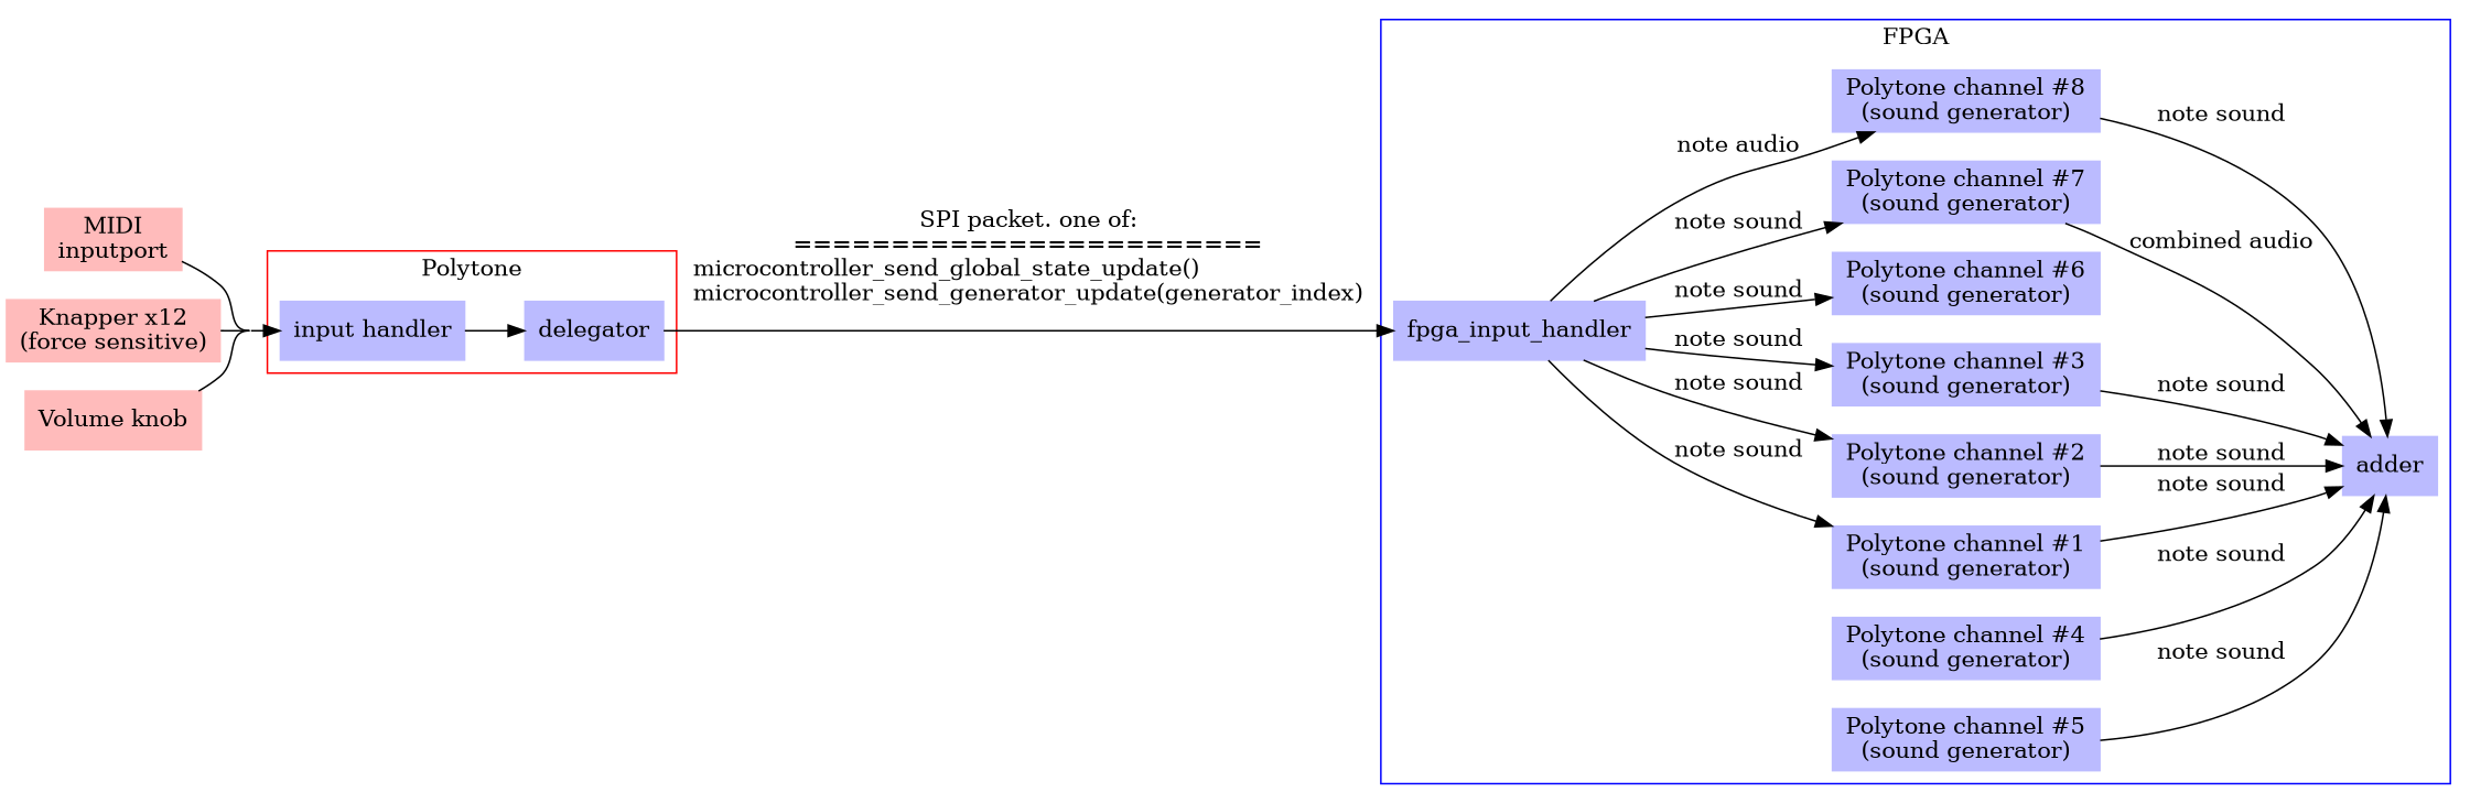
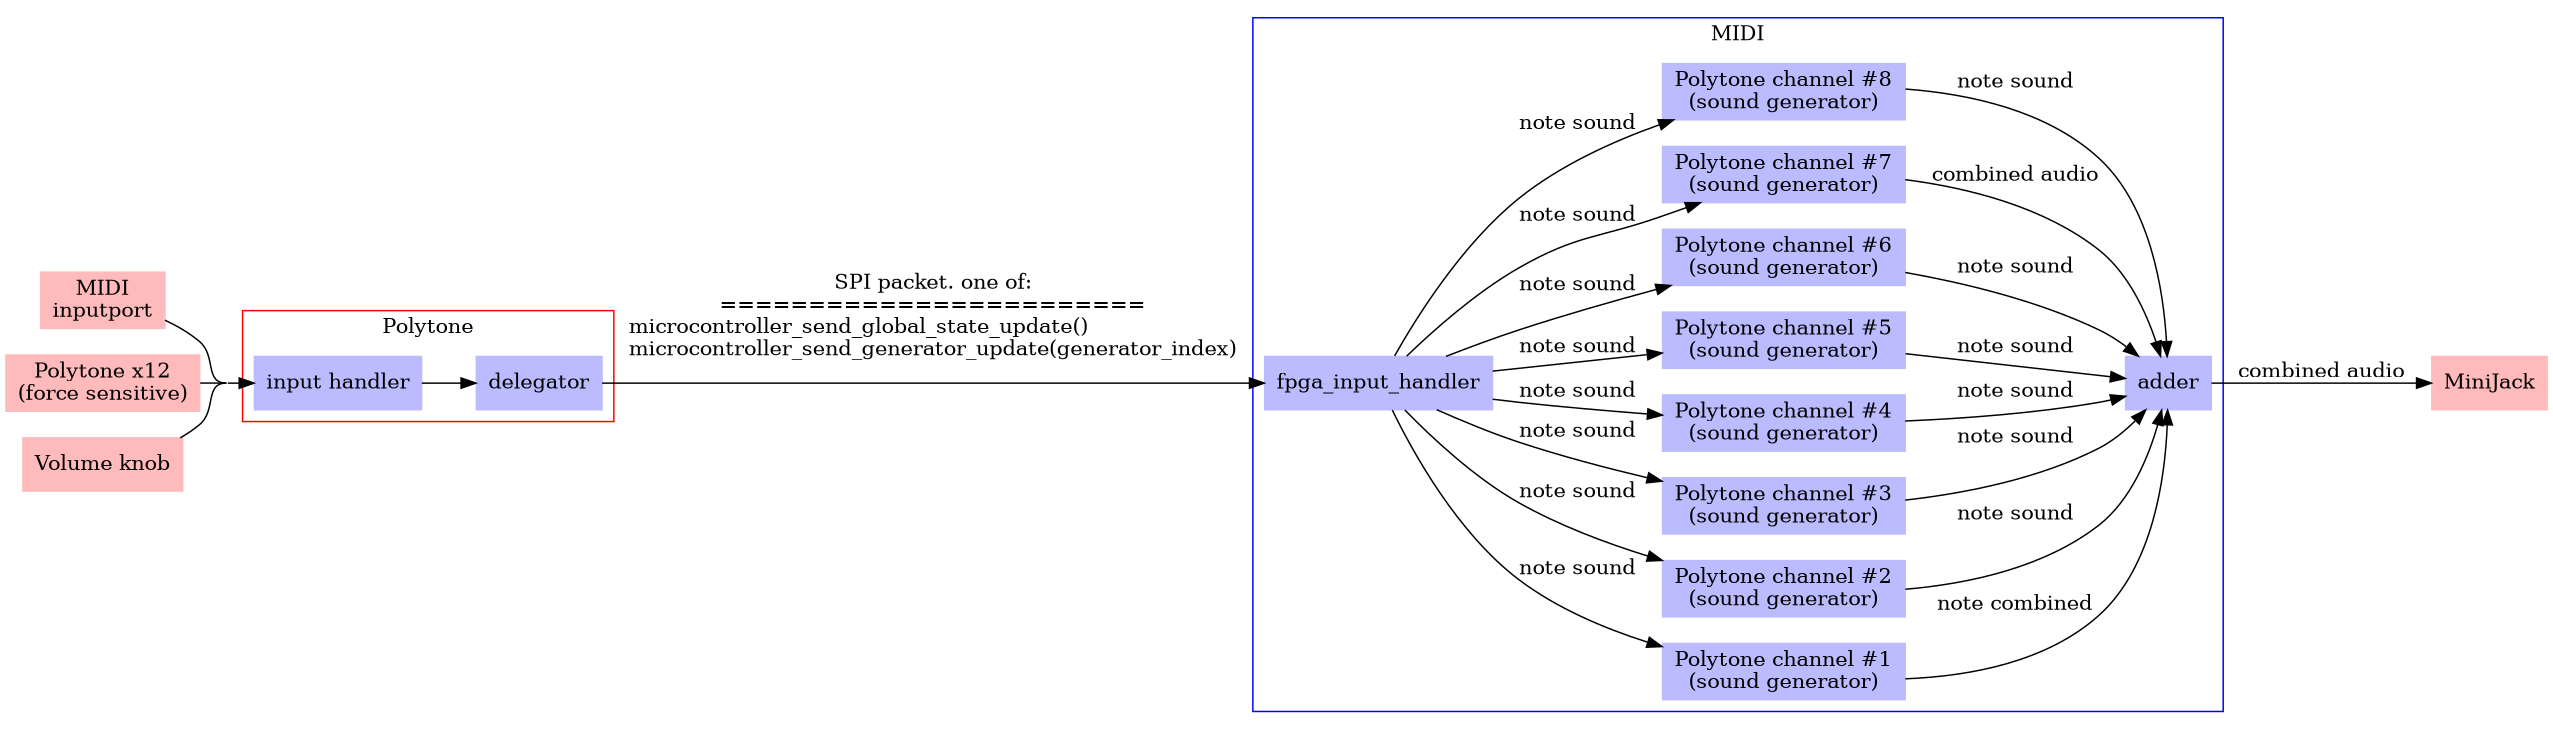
  digraph {
    concentrate=true
    rankdir=LR
    node [color="#bbbbff" shape=box style=filled]
    n1 [label="input handler"]
    n2 [label=delegator]
    n3 [label="Polytone channel #1\n(sound generator)"]
    fpga_input_handler
    n5 [label="Polytone channel #2\n(sound generator)"]
    n6 [label="Polytone channel #3\n(sound generator)"]
    n7 [label="Polytone channel #4\n(sound generator)"]
    n8 [label="Polytone channel #5\n(sound generator)"]
    n9 [label="Polytone channel #6\n(sound generator)"]
    n10 [label="Polytone channel #7\n(sound generator)"]
    n11 [label="Polytone channel #8\n(sound generator)"]
    adder
+   n13 [color="#ffbbbb" label=MiniJack]
    n14 [color="#ffbbbb" label="MIDI\ninputport"]
-   n15 [color="#ffbbbb" label="Knapper x12\n(force sensitive)"]
+   n15 [color="#ffbbbb" label="Polytone x12\n(force sensitive)"]
    n16 [color="#ffbbbb" label="Volume knob"]
    subgraph cluster_1 {
      color=red
      label=Polytone
      n1
      n2
    }
    subgraph cluster_2 {
      color=blue
-     label=FPGA
+     label=MIDI
      n3
      fpga_input_handler
      n5
      n6
      n7
      n8
      n9
      n10
      n11
      adder
    }
    n1 -> n2
    n2 -> fpga_input_handler [label="SPI packet. one of:\n========================\nmicrocontroller_send_global_state_update()\lmicrocontroller_send_generator_update(generator_index)\l "]
-   n3 -> adder [label="note sound"]
+   n3 -> adder [label="note combined"]
    fpga_input_handler -> n3 [label="note sound"]
    fpga_input_handler -> n5 [label="note sound"]
    fpga_input_handler -> n6 [label="note sound"]
+   fpga_input_handler -> n7 [label="note sound"]
+   fpga_input_handler -> n8 [label="note sound"]
    fpga_input_handler -> n9 [label="note sound"]
    fpga_input_handler -> n10 [label="note sound"]
-   fpga_input_handler -> n11 [label="note audio"]
+   fpga_input_handler -> n11 [label="note sound"]
    n5 -> adder [label="note sound"]
    n6 -> adder [label="note sound"]
    n7 -> adder [label="note sound"]
    n8 -> adder [label="note sound"]
+   n9 -> adder [label="note sound"]
    n10 -> adder [label="combined audio"]
    n11 -> adder [label="note sound"]
+   adder -> n13 [label="combined audio"]
    n14 -> n1
    n15 -> n1
    n16 -> n1
  }
